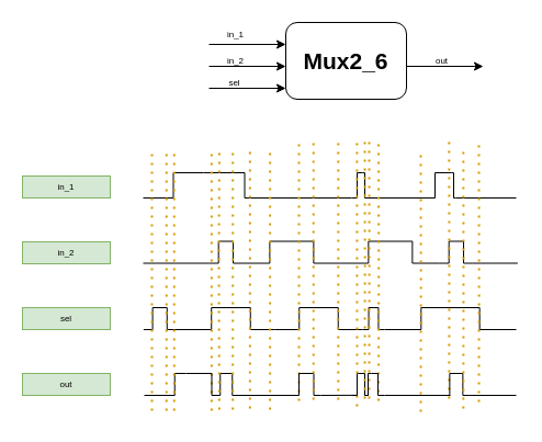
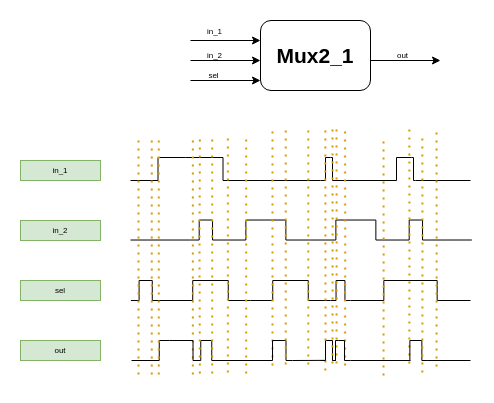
  <mxCell id="0" />
  <mxCell id="1" parent="0" />
- <mxCell id="2" value="&lt;h3&gt;&lt;font style=&quot;font-size: 21px&quot;&gt;Mux2_6&lt;/font&gt;&lt;/h3&gt;" style="rounded=1;whiteSpace=wrap;html=1;" parent="1" vertex="1"><mxGeometry x="260" y="20" width="110" height="70" as="geometry" /></mxCell>
+ <mxCell id="2" value="&lt;h3&gt;&lt;font style=&quot;font-size: 21px&quot;&gt;Mux2_1&lt;/font&gt;&lt;/h3&gt;" style="rounded=1;whiteSpace=wrap;html=1;" parent="1" vertex="1"><mxGeometry x="260" y="20" width="110" height="70" as="geometry" /></mxCell>
  <mxCell id="3" value="" style="endArrow=classic;html=1;fontSize=21;" parent="1" edge="1"><mxGeometry width="50" height="50" relative="1" as="geometry"><mxPoint x="190" y="40" as="sourcePoint" /><mxPoint x="260" y="40" as="targetPoint" /></mxGeometry></mxCell>
  <mxCell id="4" value="in_1" style="edgeLabel;html=1;align=center;verticalAlign=middle;resizable=0;points=[];fontSize=8;" parent="3" vertex="1" connectable="0"><mxGeometry x="-0.124" relative="1" as="geometry"><mxPoint x="-8" y="-10" as="offset" /></mxGeometry></mxCell>
  <mxCell id="5" value="" style="endArrow=classic;html=1;fontSize=21;" parent="1" edge="1"><mxGeometry width="50" height="50" relative="1" as="geometry"><mxPoint x="190" y="60" as="sourcePoint" /><mxPoint x="260" y="60" as="targetPoint" /></mxGeometry></mxCell>
  <mxCell id="6" value="in_2" style="edgeLabel;html=1;align=center;verticalAlign=middle;resizable=0;points=[];fontSize=8;" parent="5" vertex="1" connectable="0"><mxGeometry x="-0.354" y="1" relative="1" as="geometry"><mxPoint y="-5" as="offset" /></mxGeometry></mxCell>
  <mxCell id="7" value="" style="endArrow=classic;html=1;fontSize=21;" parent="1" edge="1"><mxGeometry width="50" height="50" relative="1" as="geometry"><mxPoint x="370" y="60" as="sourcePoint" /><mxPoint x="440" y="60" as="targetPoint" /></mxGeometry></mxCell>
  <mxCell id="8" value="out" style="edgeLabel;html=1;align=center;verticalAlign=middle;resizable=0;points=[];fontSize=8;" parent="7" vertex="1" connectable="0"><mxGeometry x="-0.164" relative="1" as="geometry"><mxPoint x="2" y="-6" as="offset" /></mxGeometry></mxCell>
  <mxCell id="9" value="" style="endArrow=classic;html=1;fontSize=21;" parent="1" edge="1"><mxGeometry width="50" height="50" relative="1" as="geometry"><mxPoint x="190" y="80" as="sourcePoint" /><mxPoint x="260" y="80" as="targetPoint" /></mxGeometry></mxCell>
  <mxCell id="10" value="sel" style="edgeLabel;html=1;align=center;verticalAlign=middle;resizable=0;points=[];fontSize=8;" parent="9" vertex="1" connectable="0"><mxGeometry x="-0.328" relative="1" as="geometry"><mxPoint x="-2" y="-6" as="offset" /></mxGeometry></mxCell>
  <mxCell id="11" value="in_1" style="text;html=1;strokeColor=#82b366;fillColor=#d5e8d4;align=center;verticalAlign=middle;whiteSpace=wrap;rounded=0;fontSize=8;" parent="1" vertex="1"><mxGeometry x="20" y="160" width="80" height="20" as="geometry" /></mxCell>
  <mxCell id="12" value="" style="pointerEvents=1;verticalLabelPosition=bottom;shadow=0;dashed=0;align=center;html=1;verticalAlign=top;shape=mxgraph.electrical.waveforms.step_1;" vertex="1" parent="1"><mxGeometry x="130" y="157" width="55" height="23" as="geometry" /></mxCell>
  <mxCell id="13" value="" style="pointerEvents=1;verticalLabelPosition=bottom;shadow=0;dashed=0;align=center;html=1;verticalAlign=top;shape=mxgraph.electrical.waveforms.step_2;" vertex="1" parent="1"><mxGeometry x="185" y="157" width="75" height="23" as="geometry" /></mxCell>
  <mxCell id="14" value="" style="endArrow=none;html=1;exitX=0.995;exitY=1.044;exitDx=0;exitDy=0;exitPerimeter=0;" edge="1" parent="1"><mxGeometry width="50" height="50" relative="1" as="geometry"><mxPoint x="259.625" y="180.012" as="sourcePoint" /><mxPoint x="320" y="180" as="targetPoint" /></mxGeometry></mxCell>
  <mxCell id="15" value="" style="pointerEvents=1;verticalLabelPosition=bottom;shadow=0;dashed=0;align=center;html=1;verticalAlign=top;shape=mxgraph.electrical.waveforms.step_1;" vertex="1" parent="1"><mxGeometry x="320" y="157" width="10" height="23" as="geometry" /></mxCell>
  <mxCell id="16" value="" style="pointerEvents=1;verticalLabelPosition=bottom;shadow=0;dashed=0;align=center;html=1;verticalAlign=top;shape=mxgraph.electrical.waveforms.step_2;" vertex="1" parent="1"><mxGeometry x="330" y="157" width="4" height="23" as="geometry" /></mxCell>
  <mxCell id="17" value="" style="endArrow=none;html=1;exitX=0.995;exitY=1.044;exitDx=0;exitDy=0;exitPerimeter=0;" edge="1" parent="1"><mxGeometry width="50" height="50" relative="1" as="geometry"><mxPoint x="333.005" y="180.012" as="sourcePoint" /><mxPoint x="393.38" y="180" as="targetPoint" /></mxGeometry></mxCell>
  <mxCell id="18" value="" style="pointerEvents=1;verticalLabelPosition=bottom;shadow=0;dashed=0;align=center;html=1;verticalAlign=top;shape=mxgraph.electrical.waveforms.step_1;" vertex="1" parent="1"><mxGeometry x="381" y="157" width="30" height="23" as="geometry" /></mxCell>
  <mxCell id="19" value="" style="pointerEvents=1;verticalLabelPosition=bottom;shadow=0;dashed=0;align=center;html=1;verticalAlign=top;shape=mxgraph.electrical.waveforms.step_2;" vertex="1" parent="1"><mxGeometry x="411" y="157" width="4" height="23" as="geometry" /></mxCell>
  <mxCell id="20" value="" style="endArrow=none;html=1;exitX=0.995;exitY=1.044;exitDx=0;exitDy=0;exitPerimeter=0;" edge="1" parent="1"><mxGeometry width="50" height="50" relative="1" as="geometry"><mxPoint x="414.995" y="180.012" as="sourcePoint" /><mxPoint x="470" y="180" as="targetPoint" /></mxGeometry></mxCell>
  <mxCell id="21" value="in_2" style="text;html=1;strokeColor=#82b366;fillColor=#d5e8d4;align=center;verticalAlign=middle;whiteSpace=wrap;rounded=0;fontSize=8;" vertex="1" parent="1"><mxGeometry x="20" y="220" width="80" height="20" as="geometry" /></mxCell>
  <mxCell id="22" value="sel" style="text;html=1;strokeColor=#82b366;fillColor=#d5e8d4;align=center;verticalAlign=middle;whiteSpace=wrap;rounded=0;fontSize=8;" vertex="1" parent="1"><mxGeometry x="20" y="280" width="80" height="20" as="geometry" /></mxCell>
  <mxCell id="23" value="out" style="text;html=1;strokeColor=#82b366;fillColor=#d5e8d4;align=center;verticalAlign=middle;whiteSpace=wrap;rounded=0;fontSize=8;" vertex="1" parent="1"><mxGeometry x="20" y="340" width="80" height="20" as="geometry" /></mxCell>
  <mxCell id="24" value="" style="pointerEvents=1;verticalLabelPosition=bottom;shadow=0;dashed=0;align=center;html=1;verticalAlign=top;shape=mxgraph.electrical.waveforms.pulse_1;" vertex="1" parent="1"><mxGeometry x="190.37" y="219.52" width="30" height="20" as="geometry" /></mxCell>
  <mxCell id="25" value="" style="pointerEvents=1;verticalLabelPosition=bottom;shadow=0;dashed=0;align=center;html=1;verticalAlign=top;shape=mxgraph.electrical.waveforms.pulse_1;" vertex="1" parent="1"><mxGeometry x="220.37" y="219.52" width="90" height="20" as="geometry" /></mxCell>
  <mxCell id="26" value="" style="pointerEvents=1;verticalLabelPosition=bottom;shadow=0;dashed=0;align=center;html=1;verticalAlign=top;shape=mxgraph.electrical.waveforms.pulse_1;" vertex="1" parent="1"><mxGeometry x="310.37" y="219.52" width="90" height="20" as="geometry" /></mxCell>
  <mxCell id="27" value="" style="endArrow=none;html=1;exitX=0.995;exitY=1.044;exitDx=0;exitDy=0;exitPerimeter=0;" edge="1" parent="1"><mxGeometry width="50" height="50" relative="1" as="geometry"><mxPoint x="129.995" y="239.532" as="sourcePoint" /><mxPoint x="190.37" y="239.52" as="targetPoint" /></mxGeometry></mxCell>
  <mxCell id="28" value="" style="pointerEvents=1;verticalLabelPosition=bottom;shadow=0;dashed=0;align=center;html=1;verticalAlign=top;shape=mxgraph.electrical.waveforms.pulse_1;" vertex="1" parent="1"><mxGeometry x="400.37" y="219.52" width="30" height="20" as="geometry" /></mxCell>
  <mxCell id="29" value="" style="endArrow=none;html=1;exitX=0.995;exitY=1.044;exitDx=0;exitDy=0;exitPerimeter=0;" edge="1" parent="1"><mxGeometry width="50" height="50" relative="1" as="geometry"><mxPoint x="430.375" y="239.522" as="sourcePoint" /><mxPoint x="471.37" y="239.2" as="targetPoint" /><Array as="points"><mxPoint x="471.37" y="239.51" /></Array></mxGeometry></mxCell>
  <mxCell id="30" value="" style="pointerEvents=1;verticalLabelPosition=bottom;shadow=0;dashed=0;align=center;html=1;verticalAlign=top;shape=mxgraph.electrical.waveforms.pulse_1;" vertex="1" parent="1"><mxGeometry x="130.37" y="280" width="29.63" height="20" as="geometry" /></mxCell>
  <mxCell id="31" value="" style="pointerEvents=1;verticalLabelPosition=bottom;shadow=0;dashed=0;align=center;html=1;verticalAlign=top;shape=mxgraph.electrical.waveforms.pulse_1;" vertex="1" parent="1"><mxGeometry x="170" y="280" width="80" height="20" as="geometry" /></mxCell>
  <mxCell id="32" value="" style="pointerEvents=1;verticalLabelPosition=bottom;shadow=0;dashed=0;align=center;html=1;verticalAlign=top;shape=mxgraph.electrical.waveforms.pulse_1;" vertex="1" parent="1"><mxGeometry x="250" y="280" width="80" height="20" as="geometry" /></mxCell>
  <mxCell id="33" value="" style="pointerEvents=1;verticalLabelPosition=bottom;shadow=0;dashed=0;align=center;html=1;verticalAlign=top;shape=mxgraph.electrical.waveforms.pulse_1;" vertex="1" parent="1"><mxGeometry x="330" y="280" width="20" height="20" as="geometry" /></mxCell>
  <mxCell id="34" value="" style="pointerEvents=1;verticalLabelPosition=bottom;shadow=0;dashed=0;align=center;html=1;verticalAlign=top;shape=mxgraph.electrical.waveforms.pulse_1;" vertex="1" parent="1"><mxGeometry x="350" y="280" width="120" height="20" as="geometry" /></mxCell>
  <mxCell id="35" value="" style="endArrow=none;html=1;exitX=0.924;exitY=1;exitDx=0;exitDy=0;exitPerimeter=0;" edge="1" parent="1" source="30"><mxGeometry width="50" height="50" relative="1" as="geometry"><mxPoint x="159.995" y="299.522" as="sourcePoint" /><mxPoint x="180" y="299.99" as="targetPoint" /></mxGeometry></mxCell>
  <mxCell id="36" value="" style="endArrow=none;dashed=1;html=1;dashPattern=1 3;strokeWidth=2;fillColor=#ffe6cc;strokeColor=#d79b00;" edge="1" parent="1"><mxGeometry width="50" height="50" relative="1" as="geometry"><mxPoint x="138" y="140" as="sourcePoint" /><mxPoint x="138" y="380" as="targetPoint" /></mxGeometry></mxCell>
  <mxCell id="37" value="" style="endArrow=none;dashed=1;html=1;dashPattern=1 3;strokeWidth=2;fillColor=#ffe6cc;strokeColor=#d79b00;" edge="1" parent="1"><mxGeometry width="50" height="50" relative="1" as="geometry"><mxPoint x="151.26" y="140" as="sourcePoint" /><mxPoint x="151.26" y="380" as="targetPoint" /></mxGeometry></mxCell>
  <mxCell id="38" value="" style="endArrow=none;html=1;" edge="1" parent="1"><mxGeometry width="50" height="50" relative="1" as="geometry"><mxPoint x="131" y="360" as="sourcePoint" /><mxPoint x="141" y="360" as="targetPoint" /></mxGeometry></mxCell>
  <mxCell id="39" value="" style="endArrow=none;html=1;" edge="1" parent="1"><mxGeometry width="50" height="50" relative="1" as="geometry"><mxPoint x="140.19" y="360" as="sourcePoint" /><mxPoint x="150.19" y="360" as="targetPoint" /></mxGeometry></mxCell>
  <mxCell id="40" value="" style="pointerEvents=1;verticalLabelPosition=bottom;shadow=0;dashed=0;align=center;html=1;verticalAlign=top;shape=mxgraph.electrical.waveforms.step_1;" vertex="1" parent="1"><mxGeometry x="148.5" y="340" width="20.5" height="20" as="geometry" /></mxCell>
  <mxCell id="41" value="" style="endArrow=none;dashed=1;html=1;dashPattern=1 3;strokeWidth=2;fillColor=#ffe6cc;strokeColor=#d79b00;" edge="1" parent="1"><mxGeometry width="50" height="50" relative="1" as="geometry"><mxPoint x="192.37" y="140" as="sourcePoint" /><mxPoint x="192.37" y="380" as="targetPoint" /></mxGeometry></mxCell>
  <mxCell id="42" value="" style="pointerEvents=1;verticalLabelPosition=bottom;shadow=0;dashed=0;align=center;html=1;verticalAlign=top;shape=mxgraph.electrical.waveforms.step_2;" vertex="1" parent="1"><mxGeometry x="186" y="340" width="13" height="20" as="geometry" /></mxCell>
  <mxCell id="43" value="" style="pointerEvents=1;verticalLabelPosition=bottom;shadow=0;dashed=0;align=center;html=1;verticalAlign=top;shape=mxgraph.electrical.waveforms.step_1;" vertex="1" parent="1"><mxGeometry x="194" y="340" width="12.5" height="20" as="geometry" /></mxCell>
  <mxCell id="44" value="" style="endArrow=none;dashed=1;html=1;dashPattern=1 3;strokeWidth=2;fillColor=#ffe6cc;strokeColor=#d79b00;" edge="1" parent="1"><mxGeometry width="50" height="50" relative="1" as="geometry"><mxPoint x="227.37" y="138" as="sourcePoint" /><mxPoint x="227.37" y="378" as="targetPoint" /></mxGeometry></mxCell>
  <mxCell id="45" value="" style="pointerEvents=1;verticalLabelPosition=bottom;shadow=0;dashed=0;align=center;html=1;verticalAlign=top;shape=mxgraph.electrical.waveforms.step_2;" vertex="1" parent="1"><mxGeometry x="201.5" y="340" width="19.5" height="20" as="geometry" /></mxCell>
  <mxCell id="46" value="" style="endArrow=none;html=1;exitX=0.949;exitY=1;exitDx=0;exitDy=0;exitPerimeter=0;" edge="1" parent="1" source="45"><mxGeometry width="50" height="50" relative="1" as="geometry"><mxPoint x="230" y="360" as="sourcePoint" /><mxPoint x="270" y="360" as="targetPoint" /></mxGeometry></mxCell>
  <mxCell id="47" value="" style="endArrow=none;dashed=1;html=1;dashPattern=1 3;strokeWidth=2;fillColor=#ffe6cc;strokeColor=#d79b00;" edge="1" parent="1"><mxGeometry width="50" height="50" relative="1" as="geometry"><mxPoint x="272" y="131" as="sourcePoint" /><mxPoint x="272" y="371" as="targetPoint" /></mxGeometry></mxCell>
  <mxCell id="48" value="" style="pointerEvents=1;verticalLabelPosition=bottom;shadow=0;dashed=0;align=center;html=1;verticalAlign=top;shape=mxgraph.electrical.waveforms.step_1;" vertex="1" parent="1"><mxGeometry x="264" y="340" width="16" height="20" as="geometry" /></mxCell>
  <mxCell id="49" value="" style="endArrow=none;dashed=1;html=1;dashPattern=1 3;strokeWidth=2;fillColor=#ffe6cc;strokeColor=#d79b00;" edge="1" parent="1"><mxGeometry width="50" height="50" relative="1" as="geometry"><mxPoint x="307.8" y="130" as="sourcePoint" /><mxPoint x="307.8" y="370" as="targetPoint" /></mxGeometry></mxCell>
  <mxCell id="50" value="" style="pointerEvents=1;verticalLabelPosition=bottom;shadow=0;dashed=0;align=center;html=1;verticalAlign=top;shape=mxgraph.electrical.waveforms.step_2;" vertex="1" parent="1"><mxGeometry x="279" y="340" width="13" height="20" as="geometry" /></mxCell>
  <mxCell id="51" value="" style="endArrow=none;dashed=1;html=1;dashPattern=1 3;strokeWidth=2;fillColor=#ffe6cc;strokeColor=#d79b00;" edge="1" parent="1"><mxGeometry width="50" height="50" relative="1" as="geometry"><mxPoint x="285.21" y="130" as="sourcePoint" /><mxPoint x="285.21" y="370" as="targetPoint" /></mxGeometry></mxCell>
  <mxCell id="52" value="" style="endArrow=none;html=1;exitX=1.005;exitY=1.002;exitDx=0;exitDy=0;exitPerimeter=0;" edge="1" parent="1"><mxGeometry width="50" height="50" relative="1" as="geometry"><mxPoint x="291.995" y="360" as="sourcePoint" /><mxPoint x="324.93" y="359.87" as="targetPoint" /></mxGeometry></mxCell>
  <mxCell id="53" value="" style="endArrow=none;dashed=1;html=1;dashPattern=1 3;strokeWidth=2;fillColor=#ffe6cc;strokeColor=#d79b00;startArrow=none;" edge="1" parent="1" source="56"><mxGeometry width="50" height="50" relative="1" as="geometry"><mxPoint x="324.86" y="130" as="sourcePoint" /><mxPoint x="324.86" y="370" as="targetPoint" /></mxGeometry></mxCell>
  <mxCell id="54" value="" style="endArrow=none;dashed=1;html=1;dashPattern=1 3;strokeWidth=2;fillColor=#ffe6cc;strokeColor=#d79b00;" edge="1" parent="1"><mxGeometry width="50" height="50" relative="1" as="geometry"><mxPoint x="336" y="129" as="sourcePoint" /><mxPoint x="336" y="369" as="targetPoint" /><Array as="points"><mxPoint x="336.14" y="239" /></Array></mxGeometry></mxCell>
  <mxCell id="55" value="" style="pointerEvents=1;verticalLabelPosition=bottom;shadow=0;dashed=0;align=center;html=1;verticalAlign=top;shape=mxgraph.electrical.waveforms.step_2;" vertex="1" parent="1"><mxGeometry x="328.75" y="340" width="6.5" height="20" as="geometry" /></mxCell>
  <mxCell id="56" value="" style="pointerEvents=1;verticalLabelPosition=bottom;shadow=0;dashed=0;align=center;html=1;verticalAlign=top;shape=mxgraph.electrical.waveforms.step_1;" vertex="1" parent="1"><mxGeometry x="320" y="340" width="10" height="20" as="geometry" /></mxCell>
  <mxCell id="57" value="" style="endArrow=none;dashed=1;html=1;dashPattern=1 3;strokeWidth=2;fillColor=#ffe6cc;strokeColor=#d79b00;" edge="1" parent="1" target="56"><mxGeometry width="50" height="50" relative="1" as="geometry"><mxPoint x="324.86" y="130" as="sourcePoint" /><mxPoint x="324.86" y="370" as="targetPoint" /></mxGeometry></mxCell>
  <mxCell id="58" value="" style="pointerEvents=1;verticalLabelPosition=bottom;shadow=0;dashed=0;align=center;html=1;verticalAlign=top;shape=mxgraph.electrical.waveforms.step_1;" vertex="1" parent="1"><mxGeometry x="332" y="340" width="6" height="20" as="geometry" /></mxCell>
  <mxCell id="59" value="" style="endArrow=none;dashed=1;html=1;dashPattern=1 3;strokeWidth=2;fillColor=#ffe6cc;strokeColor=#d79b00;" edge="1" parent="1"><mxGeometry width="50" height="50" relative="1" as="geometry"><mxPoint x="344.6" y="131" as="sourcePoint" /><mxPoint x="344.6" y="371" as="targetPoint" /><Array as="points"><mxPoint x="344.74" y="241" /></Array></mxGeometry></mxCell>
  <mxCell id="60" value="" style="pointerEvents=1;verticalLabelPosition=bottom;shadow=0;dashed=0;align=center;html=1;verticalAlign=top;shape=mxgraph.electrical.waveforms.step_2;" vertex="1" parent="1"><mxGeometry x="338" y="340" width="12" height="20" as="geometry" /></mxCell>
  <mxCell id="61" value="" style="endArrow=none;dashed=1;html=1;dashPattern=1 3;strokeWidth=2;fillColor=#ffe6cc;strokeColor=#d79b00;" edge="1" parent="1"><mxGeometry width="50" height="50" relative="1" as="geometry"><mxPoint x="383" y="141" as="sourcePoint" /><mxPoint x="383" y="381" as="targetPoint" /><Array as="points"><mxPoint x="383.14" y="251" /></Array></mxGeometry></mxCell>
  <mxCell id="62" value="" style="endArrow=none;html=1;" edge="1" parent="1"><mxGeometry width="50" height="50" relative="1" as="geometry"><mxPoint x="350" y="360" as="sourcePoint" /><mxPoint x="410" y="360" as="targetPoint" /></mxGeometry></mxCell>
  <mxCell id="63" value="" style="endArrow=none;dashed=1;html=1;dashPattern=1 3;strokeWidth=2;fillColor=#ffe6cc;strokeColor=#d79b00;" edge="1" parent="1"><mxGeometry width="50" height="50" relative="1" as="geometry"><mxPoint x="408.83" y="129" as="sourcePoint" /><mxPoint x="408.83" y="369" as="targetPoint" /><Array as="points"><mxPoint x="408.97" y="239" /></Array></mxGeometry></mxCell>
  <mxCell id="64" value="" style="pointerEvents=1;verticalLabelPosition=bottom;shadow=0;dashed=0;align=center;html=1;verticalAlign=top;shape=mxgraph.electrical.waveforms.step_1;" vertex="1" parent="1"><mxGeometry x="401.37" y="340" width="16" height="20" as="geometry" /></mxCell>
  <mxCell id="65" value="" style="pointerEvents=1;verticalLabelPosition=bottom;shadow=0;dashed=0;align=center;html=1;verticalAlign=top;shape=mxgraph.electrical.waveforms.step_2;" vertex="1" parent="1"><mxGeometry x="415.37" y="340" width="12" height="20" as="geometry" /></mxCell>
  <mxCell id="66" value="" style="endArrow=none;dashed=1;html=1;dashPattern=1 3;strokeWidth=2;fillColor=#ffe6cc;strokeColor=#d79b00;" edge="1" parent="1"><mxGeometry width="50" height="50" relative="1" as="geometry"><mxPoint x="421.83" y="138" as="sourcePoint" /><mxPoint x="421.83" y="378" as="targetPoint" /><Array as="points"><mxPoint x="421.97" y="248" /></Array></mxGeometry></mxCell>
  <mxCell id="67" value="" style="endArrow=none;html=1;" edge="1" parent="1"><mxGeometry width="50" height="50" relative="1" as="geometry"><mxPoint x="427.37" y="360" as="sourcePoint" /><mxPoint x="470" y="360" as="targetPoint" /></mxGeometry></mxCell>
  <mxCell id="68" value="" style="endArrow=none;dashed=1;html=1;dashPattern=1 3;strokeWidth=2;fillColor=#ffe6cc;strokeColor=#d79b00;" edge="1" parent="1"><mxGeometry width="50" height="50" relative="1" as="geometry"><mxPoint x="436" y="132" as="sourcePoint" /><mxPoint x="436" y="372" as="targetPoint" /><Array as="points"><mxPoint x="436.14" y="242" /></Array></mxGeometry></mxCell>
  <mxCell id="69" value="" style="endArrow=none;dashed=1;html=1;dashPattern=1 3;strokeWidth=2;fillColor=#ffe6cc;strokeColor=#d79b00;" edge="1" parent="1"><mxGeometry width="50" height="50" relative="1" as="geometry"><mxPoint x="199.38" y="139" as="sourcePoint" /><mxPoint x="199.38" y="379" as="targetPoint" /><Array as="points"><mxPoint x="199.01" y="249" /></Array></mxGeometry></mxCell>
  <mxCell id="70" value="" style="endArrow=none;dashed=1;html=1;dashPattern=1 3;strokeWidth=2;fillColor=#ffe6cc;strokeColor=#d79b00;" edge="1" parent="1"><mxGeometry width="50" height="50" relative="1" as="geometry"><mxPoint x="158.26" y="140" as="sourcePoint" /><mxPoint x="158.26" y="380" as="targetPoint" /></mxGeometry></mxCell>
  <mxCell id="71" value="" style="endArrow=none;html=1;" edge="1" parent="1"><mxGeometry width="50" height="50" relative="1" as="geometry"><mxPoint x="169" y="340" as="sourcePoint" /><mxPoint x="188" y="340" as="targetPoint" /></mxGeometry></mxCell>
  <mxCell id="72" value="" style="endArrow=none;dashed=1;html=1;dashPattern=1 3;strokeWidth=2;fillColor=#ffe6cc;strokeColor=#d79b00;" edge="1" parent="1"><mxGeometry width="50" height="50" relative="1" as="geometry"><mxPoint x="211.71" y="139" as="sourcePoint" /><mxPoint x="211.71" y="379" as="targetPoint" /></mxGeometry></mxCell>
  <mxCell id="73" value="" style="endArrow=none;dashed=1;html=1;dashPattern=1 3;strokeWidth=2;fillColor=#ffe6cc;strokeColor=#d79b00;" edge="1" parent="1"><mxGeometry width="50" height="50" relative="1" as="geometry"><mxPoint x="245.66" y="139" as="sourcePoint" /><mxPoint x="245.66" y="379" as="targetPoint" /></mxGeometry></mxCell>
  <mxCell id="74" value="" style="endArrow=none;dashed=1;html=1;dashPattern=1 3;strokeWidth=2;fillColor=#ffe6cc;strokeColor=#d79b00;" edge="1" parent="1"><mxGeometry width="50" height="50" relative="1" as="geometry"><mxPoint x="332" y="129" as="sourcePoint" /><mxPoint x="332" y="369" as="targetPoint" /><Array as="points"><mxPoint x="332.14" y="239" /></Array></mxGeometry></mxCell>
